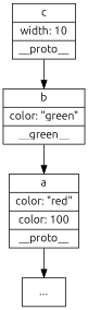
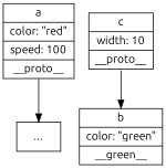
  digraph {
    fontname=Ubuntu
    node [fontname=Ubuntu shape=record]
    edge [fontname=Ubuntu headport=name tailport=p]
    n1 [label="..."]
-   n2 [label="{<name>a|color: \"red\"|color: 100|<p>__proto__}"]
+   n2 [label="{<name>a|color: \"red\"|speed: 100|<p>__proto__}"]
    n3 [label="{<name>b|color: \"green\"|<p>__green__}"]
    n4 [label="{<name>c|width: 10|<p>__proto__}"]
    n2 -> n1
-   n3 -> n2
    n4 -> n3
  }
